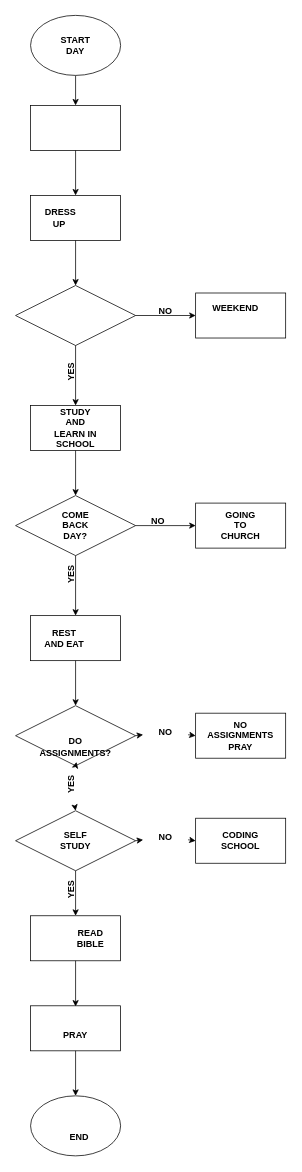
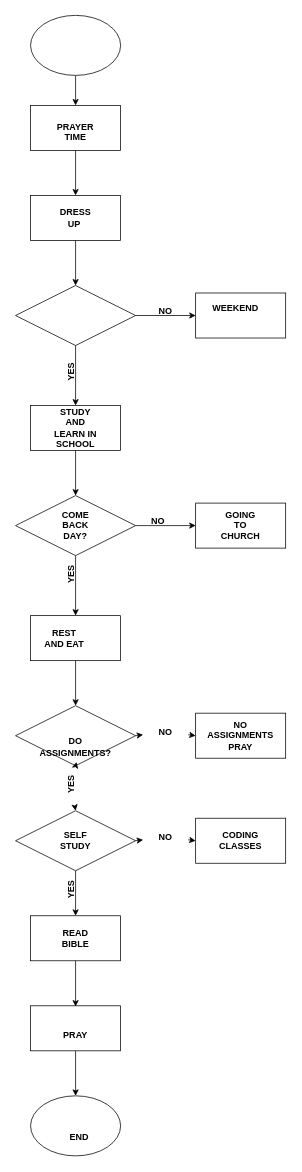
  <mxCell id="0" />
  <mxCell id="1" parent="0" />
  <mxCell id="2" value="" style="rhombus;whiteSpace=wrap;html=1;" vertex="1" parent="1"><mxGeometry x="20" y="380" width="160" height="80" as="geometry" /></mxCell>
  <mxCell id="3" value="" style="rounded=0;whiteSpace=wrap;html=1;" vertex="1" parent="1"><mxGeometry x="40" y="260" width="120" height="60" as="geometry" /></mxCell>
  <mxCell id="4" value="" style="endArrow=classic;html=1;rounded=0;exitX=0.5;exitY=1;exitDx=0;exitDy=0;" edge="1" parent="1" source="9"><mxGeometry width="50" height="50" relative="1" as="geometry"><mxPoint x="110" y="100" as="sourcePoint" /><mxPoint x="100" y="140" as="targetPoint" /></mxGeometry></mxCell>
  <mxCell id="5" value="" style="rounded=0;whiteSpace=wrap;html=1;" vertex="1" parent="1"><mxGeometry x="40" y="140" width="120" height="60" as="geometry" /></mxCell>
+ <mxCell id="6" value="&lt;b&gt;PRAYER&lt;br&gt;TIME&lt;/b&gt;" style="text;html=1;align=center;verticalAlign=top;whiteSpace=wrap;rounded=0;" vertex="1" parent="1"><mxGeometry x="70" y="155" width="60" height="30" as="geometry" /></mxCell>
  <mxCell id="7" value="" style="endArrow=classic;html=1;rounded=0;entryX=0.5;entryY=0;entryDx=0;entryDy=0;" edge="1" parent="1"><mxGeometry width="50" height="50" relative="1" as="geometry"><mxPoint x="100" y="200" as="sourcePoint" /><mxPoint x="100" y="260" as="targetPoint" /></mxGeometry></mxCell>
- <mxCell id="8" value="&lt;b&gt;DRESS UP&amp;nbsp;&lt;/b&gt;" style="text;html=1;align=center;verticalAlign=middle;whiteSpace=wrap;rounded=0;" vertex="1" parent="1"><mxGeometry x="50" y="277.5" width="60" height="25" as="geometry" /></mxCell>
+ <mxCell id="8" value="&lt;b&gt;DRESS UP&amp;nbsp;&lt;/b&gt;" style="text;html=1;align=center;verticalAlign=middle;whiteSpace=wrap;rounded=0;" vertex="1" parent="1"><mxGeometry x="70" y="277.5" width="60" height="25" as="geometry" /></mxCell>
  <mxCell id="9" value="" style="ellipse;whiteSpace=wrap;html=1;" vertex="1" parent="1"><mxGeometry x="40" width="120" height="80" as="geometry" y="20" /></mxCell>
- <mxCell id="10" value="&lt;b&gt;START DAY&lt;/b&gt;" style="text;html=1;align=center;verticalAlign=middle;whiteSpace=wrap;rounded=0;fillColor=none;strokeColor=none;" vertex="1" parent="1"><mxGeometry x="70" y="45" width="60" height="30" as="geometry" /></mxCell>
  <mxCell id="11" value="" style="endArrow=classic;html=1;rounded=0;" edge="1" parent="1"><mxGeometry width="50" height="50" relative="1" as="geometry"><mxPoint x="100" y="320" as="sourcePoint" /><mxPoint x="100" y="380" as="targetPoint" /></mxGeometry></mxCell>
  <mxCell id="12" value="" style="endArrow=classic;html=1;rounded=0;" edge="1" parent="1"><mxGeometry width="50" height="50" relative="1" as="geometry"><mxPoint x="180" y="420" as="sourcePoint" /><mxPoint x="260" y="420" as="targetPoint" /></mxGeometry></mxCell>
  <mxCell id="13" value="&lt;b&gt;NO&lt;/b&gt;" style="text;html=1;align=center;verticalAlign=middle;whiteSpace=wrap;rounded=0;" vertex="1" parent="1"><mxGeometry x="190" y="400" width="60" height="30" as="geometry" /></mxCell>
  <mxCell id="14" value="" style="rounded=0;whiteSpace=wrap;html=1;" vertex="1" parent="1"><mxGeometry x="260" y="390" width="120" height="60" as="geometry" /></mxCell>
  <mxCell id="15" value="&lt;b&gt;WEEKEND&amp;nbsp;&lt;/b&gt;" style="text;html=1;align=center;verticalAlign=middle;whiteSpace=wrap;rounded=0;" vertex="1" parent="1"><mxGeometry x="285" y="395" width="60" height="30" as="geometry" /></mxCell>
  <mxCell id="16" value="" style="endArrow=classic;html=1;rounded=0;" edge="1" parent="1"><mxGeometry width="50" height="50" relative="1" as="geometry"><mxPoint x="100" y="460" as="sourcePoint" /><mxPoint x="100" y="540" as="targetPoint" /></mxGeometry></mxCell>
  <mxCell id="17" value="&lt;b&gt;YES&lt;/b&gt;" style="text;html=1;align=center;verticalAlign=middle;whiteSpace=wrap;rounded=0;rotation=-90;" vertex="1" parent="1"><mxGeometry x="64" y="480" width="60" height="30" as="geometry" /></mxCell>
  <mxCell id="18" value="" style="rounded=0;whiteSpace=wrap;html=1;" vertex="1" parent="1"><mxGeometry x="40" y="540" width="120" height="60" as="geometry" /></mxCell>
  <mxCell id="19" value="&lt;b&gt;STUDY AND LEARN IN SCHOOL&lt;/b&gt;" style="text;html=1;align=center;verticalAlign=middle;whiteSpace=wrap;rounded=0;" vertex="1" parent="1"><mxGeometry x="70" y="555" width="60" height="30" as="geometry" /></mxCell>
  <mxCell id="20" value="" style="endArrow=classic;html=1;rounded=0;" edge="1" parent="1"><mxGeometry width="50" height="50" relative="1" as="geometry"><mxPoint x="100" y="600" as="sourcePoint" /><mxPoint x="100" y="660" as="targetPoint" /></mxGeometry></mxCell>
  <mxCell id="21" value="" style="rhombus;whiteSpace=wrap;html=1;" vertex="1" parent="1"><mxGeometry x="20" y="660" width="160" height="80" as="geometry" /></mxCell>
  <mxCell id="22" value="COME BACK DAY?" style="text;html=1;align=center;verticalAlign=middle;whiteSpace=wrap;rounded=0;fontStyle=1" vertex="1" parent="1"><mxGeometry x="70" y="685" width="60" height="30" as="geometry" /></mxCell>
  <mxCell id="23" value="" style="endArrow=classic;html=1;rounded=0;" edge="1" parent="1"><mxGeometry width="50" height="50" relative="1" as="geometry"><mxPoint x="180" y="700" as="sourcePoint" /><mxPoint x="260" y="700" as="targetPoint" /></mxGeometry></mxCell>
  <mxCell id="24" value="" style="rounded=0;whiteSpace=wrap;html=1;" vertex="1" parent="1"><mxGeometry x="260" y="670" width="120" height="60" as="geometry" /></mxCell>
  <mxCell id="25" value="&lt;b&gt;GOING TO CHURCH&lt;/b&gt;" style="text;html=1;align=center;verticalAlign=middle;whiteSpace=wrap;rounded=0;" vertex="1" parent="1"><mxGeometry x="290" y="685" width="60" height="30" as="geometry" /></mxCell>
  <mxCell id="26" value="" style="endArrow=classic;html=1;rounded=0;" edge="1" parent="1"><mxGeometry width="50" height="50" relative="1" as="geometry"><mxPoint x="100" y="740" as="sourcePoint" /><mxPoint x="100" y="820" as="targetPoint" /></mxGeometry></mxCell>
  <mxCell id="27" value="" style="rounded=0;whiteSpace=wrap;html=1;" vertex="1" parent="1"><mxGeometry x="40" y="820" width="120" height="60" as="geometry" /></mxCell>
  <mxCell id="28" value="&lt;b&gt;REST AND EAT&lt;/b&gt;" style="text;html=1;align=center;verticalAlign=middle;whiteSpace=wrap;rounded=0;" vertex="1" parent="1"><mxGeometry x="55" y="835" width="60" height="30" as="geometry" /></mxCell>
  <mxCell id="29" value="" style="endArrow=classic;html=1;rounded=0;" edge="1" parent="1"><mxGeometry width="50" height="50" relative="1" as="geometry"><mxPoint x="100" y="880" as="sourcePoint" /><mxPoint x="100" y="940" as="targetPoint" /></mxGeometry></mxCell>
  <mxCell id="30" value="" style="rhombus;whiteSpace=wrap;html=1;" vertex="1" parent="1"><mxGeometry x="20" y="940" width="160" height="80" as="geometry" /></mxCell>
  <mxCell id="31" value="&lt;b&gt;DO ASSIGNMENTS?&lt;/b&gt;" style="text;html=1;align=center;verticalAlign=middle;whiteSpace=wrap;rounded=0;" vertex="1" parent="1"><mxGeometry x="70" y="980" width="60" height="30" as="geometry" /></mxCell>
  <mxCell id="32" value="" style="endArrow=classic;html=1;rounded=0;" edge="1" parent="1" source="53"><mxGeometry width="50" height="50" relative="1" as="geometry"><mxPoint x="180" y="980" as="sourcePoint" /><mxPoint x="260" y="980" as="targetPoint" /></mxGeometry></mxCell>
  <mxCell id="33" value="" style="rounded=0;whiteSpace=wrap;html=1;" vertex="1" parent="1"><mxGeometry x="260" y="950" width="120" height="60" as="geometry" /></mxCell>
  <mxCell id="34" value="&lt;b&gt;NO ASSIGNMENTS PRAY&lt;/b&gt;" style="text;html=1;align=center;verticalAlign=middle;whiteSpace=wrap;rounded=0;" vertex="1" parent="1"><mxGeometry x="290" y="965" width="60" height="30" as="geometry" /></mxCell>
  <mxCell id="35" value="" style="endArrow=classic;html=1;rounded=0;" edge="1" parent="1" source="59"><mxGeometry width="50" height="50" relative="1" as="geometry"><mxPoint x="100" y="1020" as="sourcePoint" /><mxPoint x="100" y="1080" as="targetPoint" /></mxGeometry></mxCell>
  <mxCell id="36" value="&lt;b&gt;SELF STUDY&lt;/b&gt;" style="text;html=1;align=center;verticalAlign=middle;whiteSpace=wrap;rounded=0;" vertex="1" parent="1"><mxGeometry x="70" y="1095" width="60" height="30" as="geometry" /></mxCell>
  <mxCell id="37" value="" style="rhombus;whiteSpace=wrap;html=1;" vertex="1" parent="1"><mxGeometry x="20" y="1080" width="160" height="80" as="geometry" /></mxCell>
  <mxCell id="38" value="&lt;b&gt;SELF STUDY&lt;/b&gt;" style="text;html=1;align=center;verticalAlign=middle;whiteSpace=wrap;rounded=0;" vertex="1" parent="1"><mxGeometry x="70" y="1105" width="60" height="30" as="geometry" /></mxCell>
  <mxCell id="39" value="" style="endArrow=classic;html=1;rounded=0;" edge="1" parent="1" source="55"><mxGeometry width="50" height="50" relative="1" as="geometry"><mxPoint x="180" y="1120" as="sourcePoint" /><mxPoint x="260" y="1120" as="targetPoint" /></mxGeometry></mxCell>
  <mxCell id="40" value="" style="rounded=0;whiteSpace=wrap;html=1;" vertex="1" parent="1"><mxGeometry x="260" y="1090" width="120" height="60" as="geometry" /></mxCell>
- <mxCell id="41" value="&lt;b&gt;CODING SCHOOL&lt;/b&gt;" style="text;html=1;align=center;verticalAlign=middle;whiteSpace=wrap;rounded=0;" vertex="1" parent="1"><mxGeometry x="290" y="1105" width="60" height="30" as="geometry" /></mxCell>
+ <mxCell id="41" value="&lt;b&gt;CODING CLASSES&lt;/b&gt;" style="text;html=1;align=center;verticalAlign=middle;whiteSpace=wrap;rounded=0;" vertex="1" parent="1"><mxGeometry x="290" y="1105" width="60" height="30" as="geometry" /></mxCell>
  <mxCell id="42" value="" style="endArrow=classic;html=1;rounded=0;" edge="1" parent="1"><mxGeometry width="50" height="50" relative="1" as="geometry"><mxPoint x="100" y="1160" as="sourcePoint" /><mxPoint x="100" y="1220" as="targetPoint" /></mxGeometry></mxCell>
  <mxCell id="43" value="" style="rounded=0;whiteSpace=wrap;html=1;" vertex="1" parent="1"><mxGeometry x="40" y="1220" width="120" height="60" as="geometry" /></mxCell>
- <mxCell id="44" value="&lt;b&gt;READ BIBLE&lt;/b&gt;" style="text;html=1;align=center;verticalAlign=middle;whiteSpace=wrap;rounded=0;" vertex="1" parent="1"><mxGeometry x="90" y="1235" width="60" height="30" as="geometry" /></mxCell>
+ <mxCell id="44" value="&lt;b&gt;READ BIBLE&lt;/b&gt;" style="text;html=1;align=center;verticalAlign=middle;whiteSpace=wrap;rounded=0;" vertex="1" parent="1"><mxGeometry x="70" y="1235" width="60" height="30" as="geometry" /></mxCell>
  <mxCell id="45" value="" style="endArrow=classic;html=1;rounded=0;" edge="1" parent="1"><mxGeometry width="50" height="50" relative="1" as="geometry"><mxPoint x="100" y="1280" as="sourcePoint" /><mxPoint x="100" y="1341" as="targetPoint" /></mxGeometry></mxCell>
  <mxCell id="46" value="" style="rounded=0;whiteSpace=wrap;html=1;" vertex="1" parent="1"><mxGeometry x="40" y="1340" width="120" height="60" as="geometry" /></mxCell>
  <mxCell id="47" value="&lt;b&gt;PRAY&lt;/b&gt;" style="text;html=1;align=center;verticalAlign=middle;whiteSpace=wrap;rounded=0;" vertex="1" parent="1"><mxGeometry x="70" y="1365" width="60" height="30" as="geometry" /></mxCell>
  <mxCell id="48" value="" style="endArrow=classic;html=1;rounded=0;" edge="1" parent="1"><mxGeometry width="50" height="50" relative="1" as="geometry"><mxPoint x="100" y="1400" as="sourcePoint" /><mxPoint x="100" y="1460" as="targetPoint" /></mxGeometry></mxCell>
  <mxCell id="49" value="" style="ellipse;whiteSpace=wrap;html=1;" vertex="1" parent="1"><mxGeometry x="40" y="1460" width="120" height="80" as="geometry" /></mxCell>
  <mxCell id="50" value="&lt;b&gt;END&lt;/b&gt;" style="text;html=1;align=center;verticalAlign=middle;whiteSpace=wrap;rounded=0;" vertex="1" parent="1"><mxGeometry x="75" y="1500" width="60" height="30" as="geometry" /></mxCell>
  <mxCell id="51" value="&lt;b&gt;NO&lt;/b&gt;" style="text;html=1;align=center;verticalAlign=middle;whiteSpace=wrap;rounded=0;" vertex="1" parent="1"><mxGeometry x="180" y="680" width="60" height="30" as="geometry" /></mxCell>
  <mxCell id="52" value="" style="endArrow=classic;html=1;rounded=0;" edge="1" parent="1" target="53"><mxGeometry width="50" height="50" relative="1" as="geometry"><mxPoint x="180" y="980" as="sourcePoint" /><mxPoint x="260" y="980" as="targetPoint" /></mxGeometry></mxCell>
  <mxCell id="53" value="&lt;b&gt;NO&lt;/b&gt;" style="text;html=1;align=center;verticalAlign=middle;whiteSpace=wrap;rounded=0;" vertex="1" parent="1"><mxGeometry x="190" y="960" width="60" height="30" as="geometry" /></mxCell>
  <mxCell id="54" value="" style="endArrow=classic;html=1;rounded=0;" edge="1" parent="1" target="55"><mxGeometry width="50" height="50" relative="1" as="geometry"><mxPoint x="180" y="1120" as="sourcePoint" /><mxPoint x="260" y="1120" as="targetPoint" /></mxGeometry></mxCell>
  <mxCell id="55" value="&lt;b&gt;NO&lt;/b&gt;" style="text;html=1;align=center;verticalAlign=middle;whiteSpace=wrap;rounded=0;" vertex="1" parent="1"><mxGeometry x="190" y="1100" width="60" height="30" as="geometry" /></mxCell>
  <mxCell id="56" value="&lt;b&gt;YES&lt;/b&gt;" style="text;html=1;align=center;verticalAlign=middle;whiteSpace=wrap;rounded=0;rotation=-90;" vertex="1" parent="1"><mxGeometry x="64" y="750" width="60" height="30" as="geometry" /></mxCell>
  <mxCell id="57" value="&lt;b&gt;YES&lt;/b&gt;" style="text;html=1;align=center;verticalAlign=middle;whiteSpace=wrap;rounded=0;rotation=-90;" vertex="1" parent="1"><mxGeometry x="64" y="1170" width="60" height="30" as="geometry" /></mxCell>
  <mxCell id="58" value="" style="endArrow=classic;html=1;rounded=0;" edge="1" parent="1" target="59"><mxGeometry width="50" height="50" relative="1" as="geometry"><mxPoint x="100" y="1020" as="sourcePoint" /><mxPoint x="100" y="1080" as="targetPoint" /></mxGeometry></mxCell>
  <mxCell id="59" value="&lt;b&gt;YES&lt;/b&gt;" style="text;html=1;align=center;verticalAlign=middle;whiteSpace=wrap;rounded=0;rotation=-90;" vertex="1" parent="1"><mxGeometry x="64" y="1030" width="60" height="30" as="geometry" /></mxCell>
